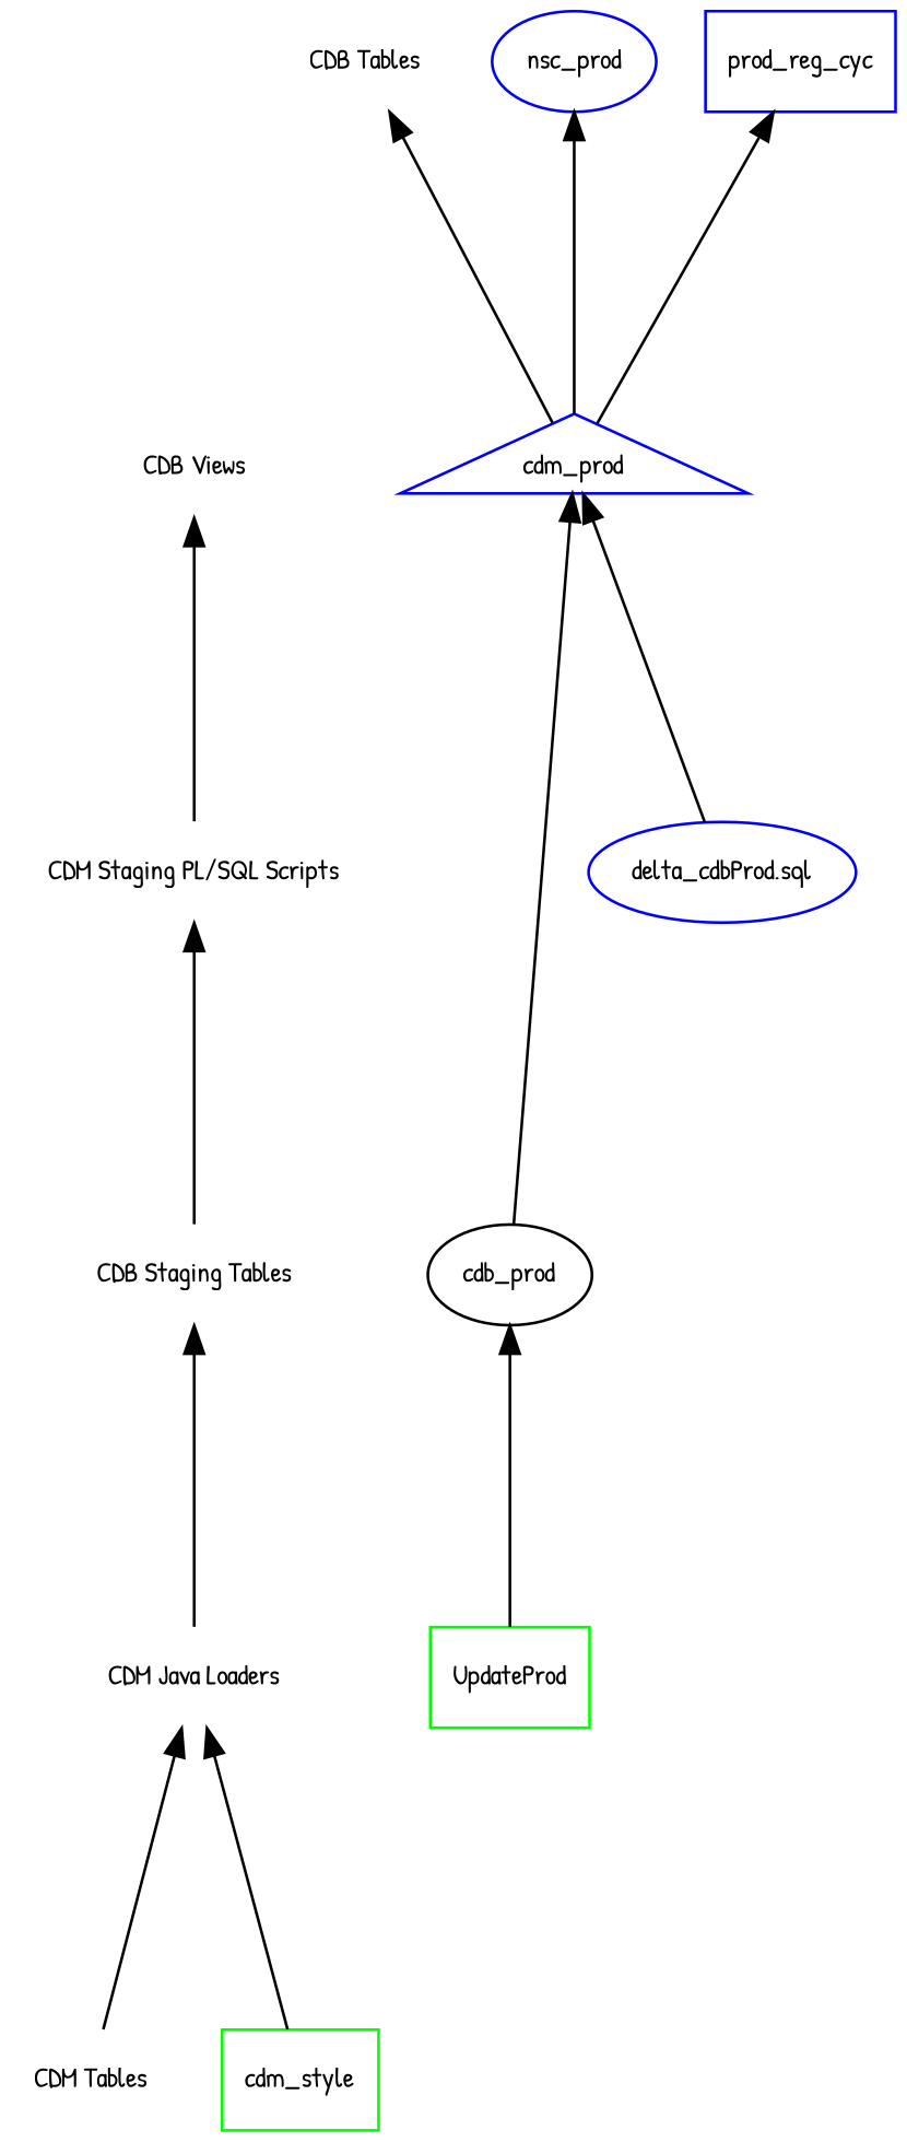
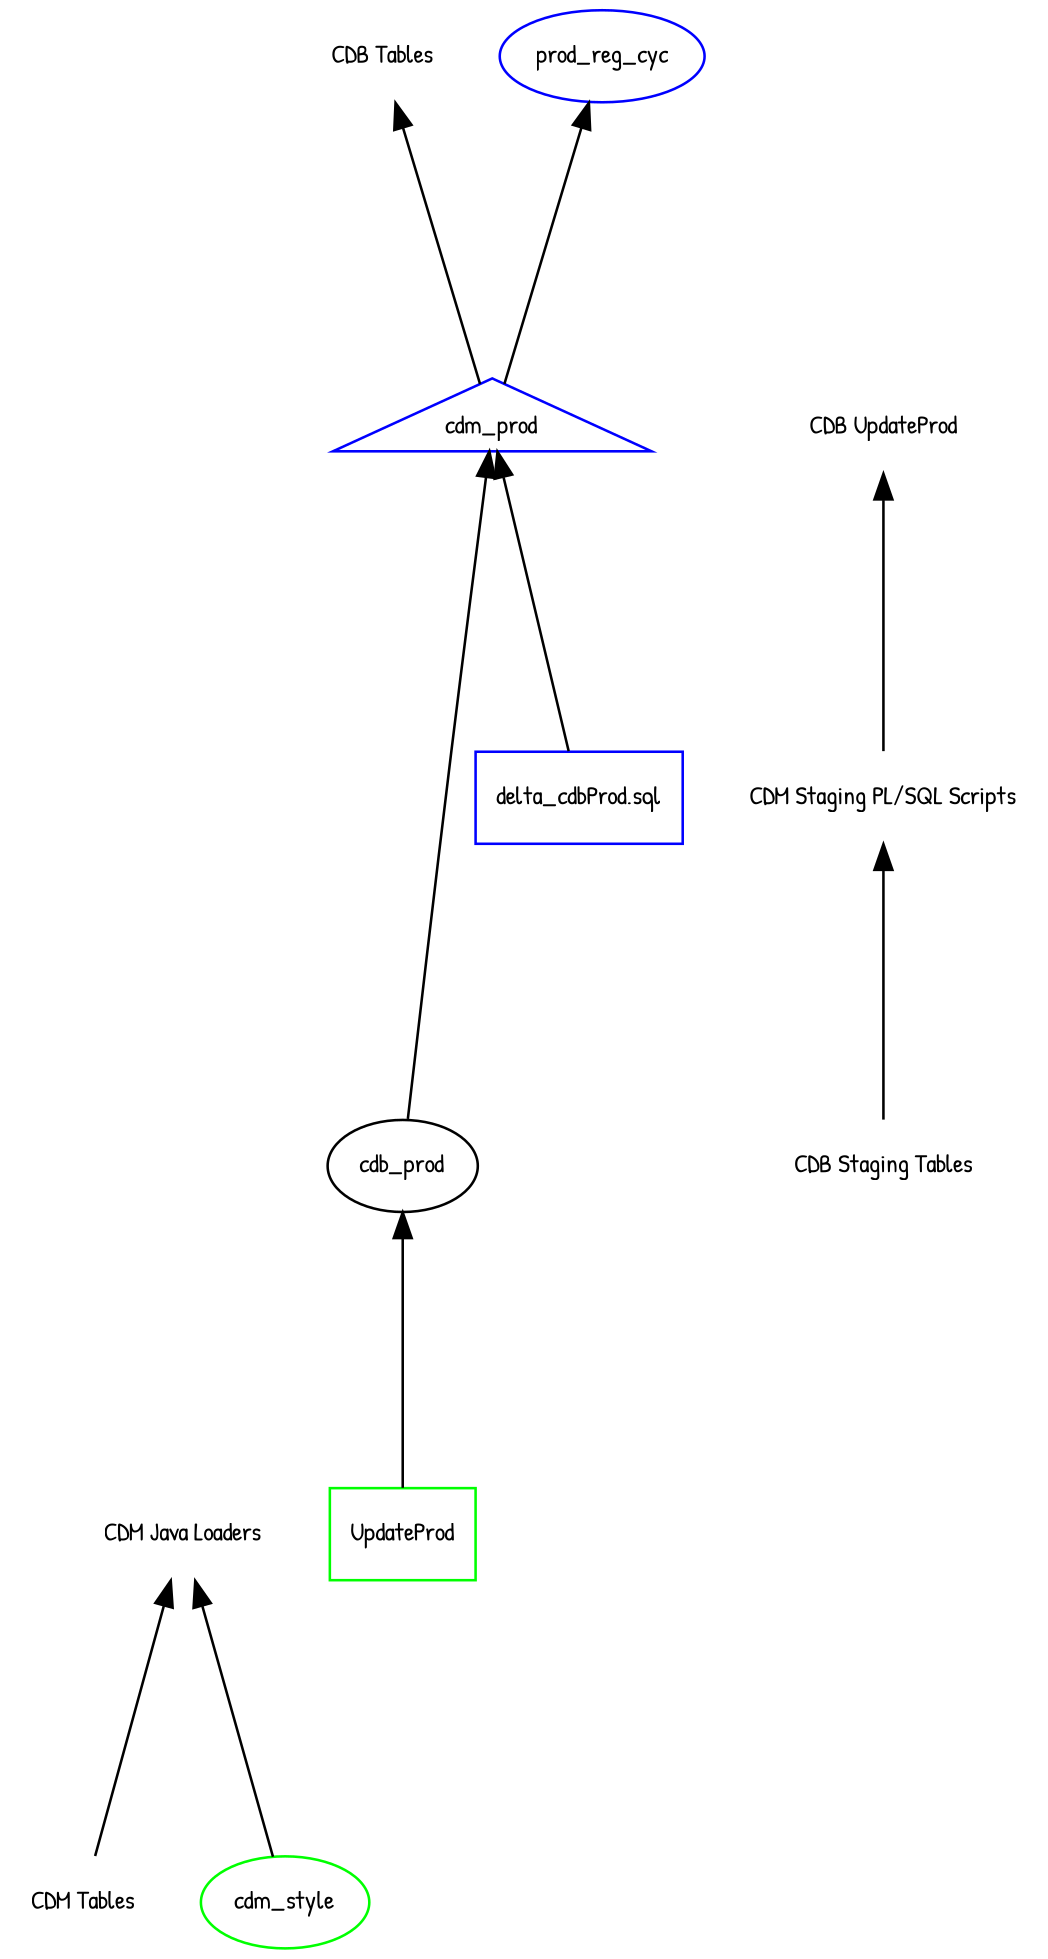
  digraph {
    concentrate=true
    fontname="Patrick Hand"
    rankdir=BT
    ranksep=1.5
    node [fontname="Patrick Hand" fontsize=10 shape=plaintext]
    edge [fontname="Patrick Hand" fontsize=8]
    "CDM Tables"
-   n2 [color=green label=cdm_style shape=box]
+   n2 [color=green label=cdm_style shape=ellipse]
    "CDM Java Loaders"
    n4 [color=green label=UpdateProd shape=rectangle]
    n5 [label="CDB Staging Tables"]
    n6 [color=black label=cdb_prod shape=ellipse]
    "CDM Staging PL/SQL Scripts"
-   n8 [color=blue label="delta_cdbProd.sql" shape=ellipse]
-   "CDB Views"
+   n8 [color=blue label="delta_cdbProd.sql" shape=rectangle]
+   "CDB Views" [label="CDB UpdateProd"]
    n10 [color=blue label=cdm_prod shape=triangle]
    "CDB Tables"
-   n12 [color=blue label=nsc_prod shape=ellipse]
-   n13 [color=blue label=prod_reg_cyc shape=box]
+   n13 [color=blue label=prod_reg_cyc shape=ellipse]
    subgraph sub_1 {
      rank=same
      "CDM Tables"
      n2
    }
    subgraph sub_2 {
      rank=same
      "CDM Java Loaders"
      n4
    }
    subgraph sub_3 {
      rank=same
      n5
      n6
    }
    subgraph sub_4 {
      rank=same
      "CDM Staging PL/SQL Scripts"
      n8
    }
    subgraph sub_5 {
      rank=same
      "CDB Views"
      n10
    }
    subgraph sub_6 {
      rank=same
      "CDB Tables"
-     n12
      n13
    }
    "CDM Tables" -> "CDM Java Loaders"
    n2 -> "CDM Java Loaders"
-   "CDM Java Loaders" -> n5
    n4 -> n6
    n5 -> "CDM Staging PL/SQL Scripts"
    n6 -> n10
    "CDM Staging PL/SQL Scripts" -> "CDB Views"
    n8 -> n10
    n10 -> "CDB Tables"
-   n10 -> n12
    n10 -> n13
  }
